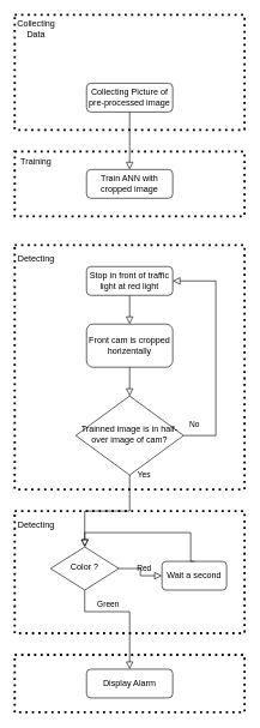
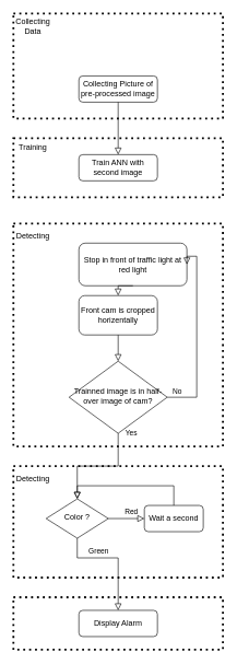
  <mxCell id="0" />
  <mxCell id="1" parent="0" />
  <mxCell id="2" value="" parent="1" vertex="1" style="rounded=0;whiteSpace=wrap;html=1;dashed=1;dashPattern=1 2;fillColor=none;strokeWidth=3;"><mxGeometry as="geometry" x="20" y="20" width="320" height="160" /></mxCell>
  <mxCell id="3" value="Collecting Data" parent="1" vertex="1" style="text;html=1;strokeColor=none;fillColor=none;align=center;verticalAlign=middle;whiteSpace=wrap;rounded=0;dashed=1;dashPattern=1 2;"><mxGeometry as="geometry" x="30" y="30" width="40" height="20" /></mxCell>
  <mxCell id="4" value="Collecting Picture of pre-processed image" parent="1" vertex="1" style="rounded=1;whiteSpace=wrap;html=1;fontSize=12;glass=0;strokeWidth=1;shadow=0;"><mxGeometry as="geometry" x="120" y="115" width="120" height="40" /></mxCell>
  <mxCell id="5" value="" parent="1" vertex="1" style="rounded=0;whiteSpace=wrap;html=1;dashed=1;dashPattern=1 2;fillColor=none;strokeWidth=3;"><mxGeometry as="geometry" x="20" y="210" width="320" height="90" /></mxCell>
  <mxCell id="6" value="Training" parent="1" vertex="1" style="text;html=1;strokeColor=none;fillColor=none;align=center;verticalAlign=middle;whiteSpace=wrap;rounded=0;dashed=1;dashPattern=1 2;"><mxGeometry as="geometry" x="30" y="215" width="40" height="20" /></mxCell>
- <mxCell id="7" value="Train ANN with cropped image" parent="1" vertex="1" style="rounded=1;whiteSpace=wrap;html=1;fontSize=12;glass=0;strokeWidth=1;shadow=0;"><mxGeometry as="geometry" x="120" y="235" width="120" height="40" /></mxCell>
+ <mxCell id="7" value="Train ANN with second image" parent="1" vertex="1" style="rounded=1;whiteSpace=wrap;html=1;fontSize=12;glass=0;strokeWidth=1;shadow=0;"><mxGeometry as="geometry" x="120" y="235" width="120" height="40" /></mxCell>
  <mxCell id="8" value="" parent="1" style="rounded=0;html=1;jettySize=auto;orthogonalLoop=1;fontSize=11;endArrow=block;endFill=0;endSize=8;strokeWidth=1;shadow=0;labelBackgroundColor=none;edgeStyle=orthogonalEdgeStyle;exitX=0.5;exitY=1;exitDx=0;exitDy=0;entryX=0.5;entryY=0;entryDx=0;entryDy=0;" source="4" target="7" edge="1"><mxGeometry as="geometry" relative="1"><mxPoint as="sourcePoint" x="530" y="190" /><mxPoint as="targetPoint" x="530" y="240" /></mxGeometry></mxCell>
  <mxCell id="9" value="" parent="1" vertex="1" style="rounded=0;whiteSpace=wrap;html=1;dashed=1;dashPattern=1 2;fillColor=none;strokeWidth=3;"><mxGeometry as="geometry" x="20" y="340" width="320" height="340" /></mxCell>
  <mxCell id="10" value="Detecting" parent="1" vertex="1" style="text;html=1;strokeColor=none;fillColor=none;align=center;verticalAlign=middle;whiteSpace=wrap;rounded=0;dashed=1;dashPattern=1 2;"><mxGeometry as="geometry" x="30" y="350" width="40" height="20" /></mxCell>
- <mxCell id="11" value="Stop in front of traffic light at red light" parent="1" vertex="1" style="rounded=1;whiteSpace=wrap;html=1;fontSize=12;glass=0;strokeWidth=1;shadow=0;"><mxGeometry as="geometry" x="120" y="370" width="120" height="40" /></mxCell>
+ <mxCell id="11" value="Stop in front of traffic light at red light" parent="1" vertex="1" style="rounded=1;whiteSpace=wrap;html=1;fontSize=12;glass=0;strokeWidth=1;shadow=0;"><mxGeometry x="120" y="370" as="geometry" width="165" height="65" /></mxCell>
  <mxCell id="12" value="Front cam is cropped horizentally" parent="1" vertex="1" style="rounded=1;whiteSpace=wrap;html=1;fontSize=12;glass=0;strokeWidth=1;shadow=0;"><mxGeometry as="geometry" x="120" y="450" width="120" height="60" /></mxCell>
  <mxCell id="13" value="Trainned image is in half-over image of cam?" parent="1" vertex="1" style="rhombus;whiteSpace=wrap;html=1;shadow=0;fontFamily=Helvetica;fontSize=12;align=center;strokeWidth=1;spacing=6;spacingTop=-4;"><mxGeometry as="geometry" x="105" y="550" width="150" height="110" /></mxCell>
  <mxCell id="14" value="" parent="1" style="rounded=0;html=1;jettySize=auto;orthogonalLoop=1;fontSize=11;endArrow=block;endFill=0;endSize=8;strokeWidth=1;shadow=0;labelBackgroundColor=none;edgeStyle=orthogonalEdgeStyle;exitX=0.5;exitY=1;exitDx=0;exitDy=0;entryX=0.5;entryY=0;entryDx=0;entryDy=0;" source="11" target="12" edge="1"><mxGeometry as="geometry" relative="1"><mxPoint as="sourcePoint" x="190" y="285" /><mxPoint as="targetPoint" x="190" y="380" /></mxGeometry></mxCell>
  <mxCell id="15" value="" parent="1" style="rounded=0;html=1;jettySize=auto;orthogonalLoop=1;fontSize=11;endArrow=block;endFill=0;endSize=8;strokeWidth=1;shadow=0;labelBackgroundColor=none;edgeStyle=orthogonalEdgeStyle;exitX=0.5;exitY=1;exitDx=0;exitDy=0;entryX=0.5;entryY=0;entryDx=0;entryDy=0;" source="12" target="13" edge="1"><mxGeometry as="geometry" relative="1"><mxPoint as="sourcePoint" x="190" y="420" /><mxPoint as="targetPoint" x="180" y="530" /></mxGeometry></mxCell>
  <mxCell id="16" value="Yes" parent="1" style="edgeStyle=orthogonalEdgeStyle;rounded=0;html=1;jettySize=auto;orthogonalLoop=1;fontSize=11;endArrow=block;endFill=0;endSize=8;strokeWidth=1;shadow=0;labelBackgroundColor=none;exitX=0.5;exitY=1;exitDx=0;exitDy=0;entryX=0.5;entryY=0;entryDx=0;entryDy=0;" source="13" target="22" edge="1"><mxGeometry as="geometry" x="-1" y="20" relative="1"><mxPoint as="offset" /><mxPoint as="sourcePoint" x="580" y="400" /><mxPoint as="targetPoint" x="180" y="730" /></mxGeometry></mxCell>
  <mxCell id="17" value="No" parent="1" style="rounded=0;html=1;jettySize=auto;orthogonalLoop=1;fontSize=11;endArrow=block;endFill=0;endSize=8;strokeWidth=1;shadow=0;labelBackgroundColor=none;edgeStyle=orthogonalEdgeStyle;exitX=1;exitY=0.5;exitDx=0;exitDy=0;entryX=1;entryY=0.5;entryDx=0;entryDy=0;" source="13" target="11" edge="1"><mxGeometry as="geometry" x="-0.625" y="30" relative="1"><mxPoint as="offset" /><mxPoint as="sourcePoint" x="530" y="440" /><mxPoint as="targetPoint" x="530" y="500" /><Array as="points"><mxPoint x="300" y="605" /><mxPoint x="300" y="390" /></Array></mxGeometry></mxCell>
  <mxCell id="18" value="" parent="1" vertex="1" style="rounded=0;whiteSpace=wrap;html=1;dashed=1;dashPattern=1 2;fillColor=none;strokeWidth=3;"><mxGeometry as="geometry" x="20" y="710" width="320" height="170" /></mxCell>
  <mxCell id="19" value="Detecting" parent="1" vertex="1" style="text;html=1;strokeColor=none;fillColor=none;align=center;verticalAlign=middle;whiteSpace=wrap;rounded=0;dashed=1;dashPattern=1 2;"><mxGeometry as="geometry" x="30" y="720" width="40" height="20" /></mxCell>
  <mxCell id="20" value="" parent="1" vertex="1" style="rounded=0;whiteSpace=wrap;html=1;dashed=1;dashPattern=1 2;fillColor=none;strokeWidth=3;"><mxGeometry as="geometry" x="20" y="910" width="320" height="80" /></mxCell>
  <mxCell id="21" value="Display Alarm" parent="1" vertex="1" style="rounded=1;whiteSpace=wrap;html=1;fontSize=12;glass=0;strokeWidth=1;shadow=0;"><mxGeometry as="geometry" x="120" y="930" width="120" height="40" /></mxCell>
  <mxCell id="22" value="Color ?" parent="1" vertex="1" style="rhombus;whiteSpace=wrap;html=1;shadow=0;fontFamily=Helvetica;fontSize=12;align=center;strokeWidth=1;spacing=6;spacingTop=-4;"><mxGeometry as="geometry" x="70" y="760" width="95" height="60" /></mxCell>
- <mxCell id="23" value="Wait a second" parent="1" vertex="1" style="rounded=1;whiteSpace=wrap;html=1;fontSize=12;glass=0;strokeWidth=1;shadow=0;"><mxGeometry x="225" y="780" as="geometry" width="90" height="40" /></mxCell>
+ <mxCell id="23" value="Wait a second" parent="1" vertex="1" style="rounded=1;whiteSpace=wrap;html=1;fontSize=12;glass=0;strokeWidth=1;shadow=0;"><mxGeometry as="geometry" x="220" y="770" width="90" height="40" /></mxCell>
  <mxCell id="24" value="Red" parent="1" style="edgeStyle=orthogonalEdgeStyle;rounded=0;html=1;jettySize=auto;orthogonalLoop=1;fontSize=11;endArrow=block;endFill=0;endSize=8;strokeWidth=1;shadow=0;labelBackgroundColor=none;exitX=1;exitY=0.5;exitDx=0;exitDy=0;entryX=0;entryY=0.5;entryDx=0;entryDy=0;" source="22" target="23" edge="1"><mxGeometry as="geometry" x="0.273" y="10" relative="1"><mxPoint as="offset" /><mxPoint as="sourcePoint" x="190" y="670" /><mxPoint as="targetPoint" x="128" y="770" /></mxGeometry></mxCell>
  <mxCell id="25" value="Green" parent="1" style="edgeStyle=orthogonalEdgeStyle;rounded=0;html=1;jettySize=auto;orthogonalLoop=1;fontSize=11;endArrow=block;endFill=0;endSize=8;strokeWidth=1;shadow=0;labelBackgroundColor=none;exitX=0.5;exitY=1;exitDx=0;exitDy=0;entryX=0.5;entryY=0;entryDx=0;entryDy=0;" source="22" target="21" edge="1"><mxGeometry as="geometry" x="-0.279" y="10" relative="1"><mxPoint as="offset" /><mxPoint as="sourcePoint" x="190" y="670" /><mxPoint as="targetPoint" x="128" y="770" /><Array as="points"><mxPoint x="118" y="850" /><mxPoint x="180" y="850" /></Array></mxGeometry></mxCell>
  <mxCell id="26" value="" parent="1" style="rounded=0;html=1;jettySize=auto;orthogonalLoop=1;fontSize=11;endArrow=block;endFill=0;endSize=8;strokeWidth=1;shadow=0;labelBackgroundColor=none;edgeStyle=orthogonalEdgeStyle;exitX=0.5;exitY=0;exitDx=0;exitDy=0;entryX=0.5;entryY=0;entryDx=0;entryDy=0;" source="23" target="22" edge="1"><mxGeometry as="geometry" relative="1"><mxPoint as="sourcePoint" x="190" y="520" /><mxPoint as="targetPoint" x="190" y="560" /><Array as="points"><mxPoint x="265" y="740" /><mxPoint x="118" y="740" /></Array></mxGeometry></mxCell>
